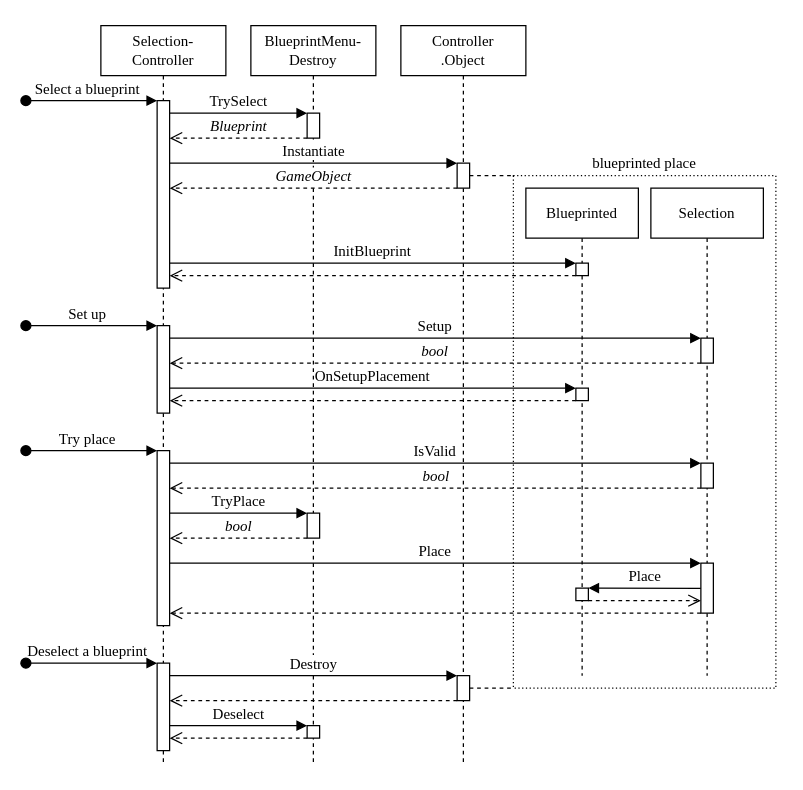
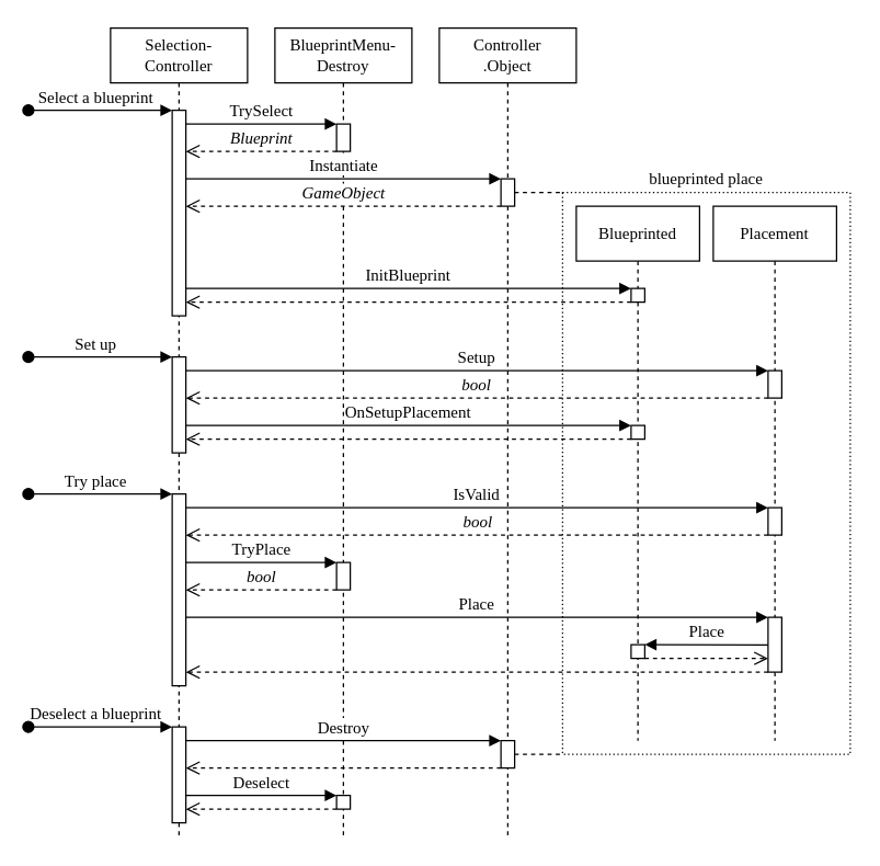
  <mxCell id="0" />
  <mxCell id="1" parent="0" />
  <mxCell id="2" value="" style="rounded=0;whiteSpace=wrap;html=1;fillColor=none;dashed=1;dashPattern=1 2;" parent="1" vertex="1"><mxGeometry x="410" y="140" width="210" height="410" as="geometry" /></mxCell>
  <mxCell id="3" value="Selection-&lt;br&gt;Controller" style="shape=umlLifeline;perimeter=lifelinePerimeter;whiteSpace=wrap;html=1;container=0;dropTarget=0;collapsible=0;recursiveResize=0;outlineConnect=0;portConstraint=eastwest;newEdgeStyle={&quot;edgeStyle&quot;:&quot;elbowEdgeStyle&quot;,&quot;elbow&quot;:&quot;vertical&quot;,&quot;curved&quot;:0,&quot;rounded&quot;:0};fontFamily=&quot;Latin Modern Mono 12&quot;;" parent="1" vertex="1"><mxGeometry x="80" y="20" width="100" height="590" as="geometry" /></mxCell>
  <mxCell id="4" value="" style="html=1;points=[];perimeter=orthogonalPerimeter;outlineConnect=0;targetShapes=umlLifeline;portConstraint=eastwest;newEdgeStyle={&quot;edgeStyle&quot;:&quot;elbowEdgeStyle&quot;,&quot;elbow&quot;:&quot;vertical&quot;,&quot;curved&quot;:0,&quot;rounded&quot;:0};" parent="3" vertex="1"><mxGeometry x="45" y="60" width="10" height="150" as="geometry" /></mxCell>
  <mxCell id="5" value="" style="html=1;points=[];perimeter=orthogonalPerimeter;outlineConnect=0;targetShapes=umlLifeline;portConstraint=eastwest;newEdgeStyle={&quot;edgeStyle&quot;:&quot;elbowEdgeStyle&quot;,&quot;elbow&quot;:&quot;vertical&quot;,&quot;curved&quot;:0,&quot;rounded&quot;:0};" parent="3" vertex="1"><mxGeometry x="45" y="240" width="10" height="70" as="geometry" /></mxCell>
  <mxCell id="6" value="" style="html=1;points=[];perimeter=orthogonalPerimeter;outlineConnect=0;targetShapes=umlLifeline;portConstraint=eastwest;newEdgeStyle={&quot;edgeStyle&quot;:&quot;elbowEdgeStyle&quot;,&quot;elbow&quot;:&quot;vertical&quot;,&quot;curved&quot;:0,&quot;rounded&quot;:0};" parent="3" vertex="1"><mxGeometry x="45" y="340" width="10" height="140" as="geometry" /></mxCell>
  <mxCell id="7" value="" style="html=1;points=[];perimeter=orthogonalPerimeter;outlineConnect=0;targetShapes=umlLifeline;portConstraint=eastwest;newEdgeStyle={&quot;edgeStyle&quot;:&quot;elbowEdgeStyle&quot;,&quot;elbow&quot;:&quot;vertical&quot;,&quot;curved&quot;:0,&quot;rounded&quot;:0};" parent="3" vertex="1"><mxGeometry x="45" y="510" width="10" height="70" as="geometry" /></mxCell>
  <mxCell id="8" value="BlueprintMenu-Destroy" style="shape=umlLifeline;perimeter=lifelinePerimeter;whiteSpace=wrap;html=1;container=0;dropTarget=0;collapsible=0;recursiveResize=0;outlineConnect=0;portConstraint=eastwest;newEdgeStyle={&quot;edgeStyle&quot;:&quot;elbowEdgeStyle&quot;,&quot;elbow&quot;:&quot;vertical&quot;,&quot;curved&quot;:0,&quot;rounded&quot;:0};fontFamily=&quot;Latin Modern Mono 12&quot;;" parent="1" vertex="1"><mxGeometry x="200" y="20" width="100" height="590" as="geometry" /></mxCell>
  <mxCell id="9" value="" style="html=1;points=[];perimeter=orthogonalPerimeter;outlineConnect=0;targetShapes=umlLifeline;portConstraint=eastwest;newEdgeStyle={&quot;edgeStyle&quot;:&quot;elbowEdgeStyle&quot;,&quot;elbow&quot;:&quot;vertical&quot;,&quot;curved&quot;:0,&quot;rounded&quot;:0};" parent="8" vertex="1"><mxGeometry x="45" y="70" width="10" height="20" as="geometry" /></mxCell>
  <mxCell id="10" value="" style="html=1;points=[];perimeter=orthogonalPerimeter;outlineConnect=0;targetShapes=umlLifeline;portConstraint=eastwest;newEdgeStyle={&quot;edgeStyle&quot;:&quot;elbowEdgeStyle&quot;,&quot;elbow&quot;:&quot;vertical&quot;,&quot;curved&quot;:0,&quot;rounded&quot;:0};" parent="8" vertex="1"><mxGeometry x="45" y="390" width="10" height="20" as="geometry" /></mxCell>
  <mxCell id="11" value="" style="html=1;points=[];perimeter=orthogonalPerimeter;outlineConnect=0;targetShapes=umlLifeline;portConstraint=eastwest;newEdgeStyle={&quot;edgeStyle&quot;:&quot;elbowEdgeStyle&quot;,&quot;elbow&quot;:&quot;vertical&quot;,&quot;curved&quot;:0,&quot;rounded&quot;:0};" parent="8" vertex="1"><mxGeometry x="45" y="560" width="10" height="10" as="geometry" /></mxCell>
  <mxCell id="12" value="&lt;font face=&quot;&amp;quot;Latin Modern Mono 12&amp;quot;&quot;&gt;TrySelect&lt;/font&gt;" style="html=1;verticalAlign=bottom;endArrow=block;edgeStyle=elbowEdgeStyle;elbow=vertical;curved=0;rounded=0;fontSize=12;fontFamily=&quot;Latin Modern Regular 12&quot;;" parent="1" edge="1"><mxGeometry x="-0.002" relative="1" as="geometry"><mxPoint x="135" y="90" as="sourcePoint" /><Array as="points"><mxPoint x="210" y="90" /></Array><mxPoint x="245" y="90" as="targetPoint" /><mxPoint as="offset" /></mxGeometry></mxCell>
  <mxCell id="13" value="&lt;font face=&quot;&amp;quot;Latin Modern Mono 12&amp;quot;&quot;&gt;B&lt;/font&gt;&lt;span style=&quot;font-family: &amp;quot;Latin Modern Mono 12&amp;quot;;&quot;&gt;lueprint&lt;/span&gt;" style="html=1;verticalAlign=bottom;endArrow=open;dashed=1;endSize=8;edgeStyle=elbowEdgeStyle;elbow=vertical;curved=0;rounded=0;fontFamily=&quot;Latin Modern Regular 12&quot;;fontSize=12;fontStyle=2" parent="1" edge="1"><mxGeometry relative="1" as="geometry"><mxPoint x="135" y="110" as="targetPoint" /><Array as="points"><mxPoint x="220" y="110" /></Array><mxPoint x="245" y="110" as="sourcePoint" /><mxPoint as="offset" /></mxGeometry></mxCell>
  <mxCell id="14" value="&lt;font&gt;Select a blueprint&lt;/font&gt;" style="html=1;verticalAlign=bottom;startArrow=oval;endArrow=block;startSize=8;edgeStyle=elbowEdgeStyle;elbow=vertical;curved=0;rounded=0;fontFamily=&quot;Latin Modern Regular 12&quot;;fontSize=12;" parent="1" edge="1"><mxGeometry x="-0.059" relative="1" as="geometry"><mxPoint x="20" y="80" as="sourcePoint" /><mxPoint x="125" y="80" as="targetPoint" /><mxPoint as="offset" /></mxGeometry></mxCell>
  <mxCell id="15" value="Blueprinted" style="shape=umlLifeline;perimeter=lifelinePerimeter;whiteSpace=wrap;html=1;container=0;dropTarget=0;collapsible=0;recursiveResize=0;outlineConnect=0;portConstraint=eastwest;newEdgeStyle={&quot;edgeStyle&quot;:&quot;elbowEdgeStyle&quot;,&quot;elbow&quot;:&quot;vertical&quot;,&quot;curved&quot;:0,&quot;rounded&quot;:0};fontFamily=&quot;Latin Modern Mono 12&quot;;" parent="1" vertex="1"><mxGeometry x="420" y="150" width="90" height="390" as="geometry" /></mxCell>
  <mxCell id="16" value="" style="html=1;points=[];perimeter=orthogonalPerimeter;outlineConnect=0;targetShapes=umlLifeline;portConstraint=eastwest;newEdgeStyle={&quot;edgeStyle&quot;:&quot;elbowEdgeStyle&quot;,&quot;elbow&quot;:&quot;vertical&quot;,&quot;curved&quot;:0,&quot;rounded&quot;:0};" parent="15" vertex="1"><mxGeometry x="40" y="60" width="10" height="10" as="geometry" /></mxCell>
  <mxCell id="17" value="" style="html=1;points=[];perimeter=orthogonalPerimeter;outlineConnect=0;targetShapes=umlLifeline;portConstraint=eastwest;newEdgeStyle={&quot;edgeStyle&quot;:&quot;elbowEdgeStyle&quot;,&quot;elbow&quot;:&quot;vertical&quot;,&quot;curved&quot;:0,&quot;rounded&quot;:0};" parent="15" vertex="1"><mxGeometry x="40" y="160" width="10" height="10" as="geometry" /></mxCell>
  <mxCell id="18" value="" style="html=1;points=[];perimeter=orthogonalPerimeter;outlineConnect=0;targetShapes=umlLifeline;portConstraint=eastwest;newEdgeStyle={&quot;edgeStyle&quot;:&quot;elbowEdgeStyle&quot;,&quot;elbow&quot;:&quot;vertical&quot;,&quot;curved&quot;:0,&quot;rounded&quot;:0};" parent="15" vertex="1"><mxGeometry x="40" y="320" width="10" height="10" as="geometry" /></mxCell>
- <mxCell id="19" value="Selection" style="shape=umlLifeline;perimeter=lifelinePerimeter;whiteSpace=wrap;html=1;container=0;dropTarget=0;collapsible=0;recursiveResize=0;outlineConnect=0;portConstraint=eastwest;newEdgeStyle={&quot;edgeStyle&quot;:&quot;elbowEdgeStyle&quot;,&quot;elbow&quot;:&quot;vertical&quot;,&quot;curved&quot;:0,&quot;rounded&quot;:0};fontFamily=&quot;Latin Modern Mono 12&quot;;" parent="1" vertex="1"><mxGeometry x="520" y="150" width="90" height="390" as="geometry" /></mxCell>
+ <mxCell id="19" value="Placement" style="shape=umlLifeline;perimeter=lifelinePerimeter;whiteSpace=wrap;html=1;container=0;dropTarget=0;collapsible=0;recursiveResize=0;outlineConnect=0;portConstraint=eastwest;newEdgeStyle={&quot;edgeStyle&quot;:&quot;elbowEdgeStyle&quot;,&quot;elbow&quot;:&quot;vertical&quot;,&quot;curved&quot;:0,&quot;rounded&quot;:0};fontFamily=&quot;Latin Modern Mono 12&quot;;" parent="1" vertex="1"><mxGeometry x="520" y="150" width="90" height="390" as="geometry" /></mxCell>
  <mxCell id="20" value="" style="html=1;points=[];perimeter=orthogonalPerimeter;outlineConnect=0;targetShapes=umlLifeline;portConstraint=eastwest;newEdgeStyle={&quot;edgeStyle&quot;:&quot;elbowEdgeStyle&quot;,&quot;elbow&quot;:&quot;vertical&quot;,&quot;curved&quot;:0,&quot;rounded&quot;:0};" parent="19" vertex="1"><mxGeometry x="40" y="120" width="10" height="20" as="geometry" /></mxCell>
  <mxCell id="21" value="" style="html=1;points=[];perimeter=orthogonalPerimeter;outlineConnect=0;targetShapes=umlLifeline;portConstraint=eastwest;newEdgeStyle={&quot;edgeStyle&quot;:&quot;elbowEdgeStyle&quot;,&quot;elbow&quot;:&quot;vertical&quot;,&quot;curved&quot;:0,&quot;rounded&quot;:0};" parent="19" vertex="1"><mxGeometry x="40" y="220" width="10" height="20" as="geometry" /></mxCell>
  <mxCell id="22" value="" style="html=1;points=[];perimeter=orthogonalPerimeter;outlineConnect=0;targetShapes=umlLifeline;portConstraint=eastwest;newEdgeStyle={&quot;edgeStyle&quot;:&quot;elbowEdgeStyle&quot;,&quot;elbow&quot;:&quot;vertical&quot;,&quot;curved&quot;:0,&quot;rounded&quot;:0};" parent="19" vertex="1"><mxGeometry x="40" y="300" width="10" height="40" as="geometry" /></mxCell>
  <mxCell id="23" value="blueprinted place" style="text;html=1;align=center;verticalAlign=middle;whiteSpace=wrap;rounded=0;fontFamily=&quot;Latin Modern Regular 12&quot;;" parent="1" vertex="1"><mxGeometry x="410" y="125" width="210" height="10" as="geometry" /></mxCell>
  <mxCell id="24" value="&lt;font face=&quot;&amp;quot;Latin Modern Mono 12&amp;quot;&quot; style=&quot;font-style: normal;&quot;&gt;Instantiate&lt;/font&gt;" style="html=1;verticalAlign=bottom;endArrow=block;edgeStyle=elbowEdgeStyle;elbow=vertical;curved=0;rounded=0;fontSize=12;fontFamily=&quot;Latin Modern Regular 12&quot;;fontStyle=2" parent="1" target="42" edge="1"><mxGeometry x="-0.002" relative="1" as="geometry"><mxPoint x="135" y="130" as="sourcePoint" /><Array as="points"><mxPoint x="210" y="130" /></Array><mxPoint x="320" y="130" as="targetPoint" /><mxPoint as="offset" /></mxGeometry></mxCell>
  <mxCell id="25" value="&lt;font&gt;InitBlueprint&lt;/font&gt;" style="html=1;verticalAlign=bottom;endArrow=block;edgeStyle=elbowEdgeStyle;elbow=vertical;curved=0;rounded=0;fontSize=12;fontFamily=&quot;Latin Modern Mono 12&quot;;" parent="1" edge="1"><mxGeometry x="-0.002" relative="1" as="geometry"><mxPoint x="135" y="210" as="sourcePoint" /><Array as="points"><mxPoint x="210" y="210" /></Array><mxPoint x="460" y="210" as="targetPoint" /><mxPoint as="offset" /></mxGeometry></mxCell>
  <mxCell id="26" value="&lt;font&gt;Set up&lt;/font&gt;" style="html=1;verticalAlign=bottom;startArrow=oval;endArrow=block;startSize=8;edgeStyle=elbowEdgeStyle;elbow=vertical;curved=0;rounded=0;fontFamily=&quot;Latin Modern Regular 12&quot;;fontSize=12;" parent="1" edge="1"><mxGeometry x="-0.059" relative="1" as="geometry"><mxPoint x="20" y="260" as="sourcePoint" /><mxPoint x="125" y="260" as="targetPoint" /><mxPoint as="offset" /></mxGeometry></mxCell>
  <mxCell id="27" value="&lt;font&gt;Setup&lt;/font&gt;" style="html=1;verticalAlign=bottom;endArrow=block;edgeStyle=elbowEdgeStyle;elbow=vertical;curved=0;rounded=0;fontSize=12;fontFamily=&quot;Latin Modern Mono 12&quot;;" parent="1" edge="1"><mxGeometry x="-0.002" relative="1" as="geometry"><mxPoint x="135" y="270" as="sourcePoint" /><Array as="points"><mxPoint x="210" y="270" /></Array><mxPoint x="560" y="270" as="targetPoint" /><mxPoint as="offset" /></mxGeometry></mxCell>
  <mxCell id="28" value="bool" style="html=1;verticalAlign=bottom;endArrow=open;dashed=1;endSize=8;edgeStyle=elbowEdgeStyle;elbow=vertical;curved=0;rounded=0;fontFamily=&quot;Latin Modern Mono 12&quot;;fontSize=12;fontStyle=2" parent="1" source="20" edge="1"><mxGeometry relative="1" as="geometry"><mxPoint x="135" y="290" as="targetPoint" /><Array as="points"><mxPoint x="165" y="290" /></Array><mxPoint x="510" y="245" as="sourcePoint" /></mxGeometry></mxCell>
  <mxCell id="29" value="&lt;font&gt;OnSetupPlacement&lt;/font&gt;" style="html=1;verticalAlign=bottom;endArrow=block;edgeStyle=elbowEdgeStyle;elbow=vertical;curved=0;rounded=0;fontSize=12;fontFamily=&quot;Latin Modern Mono 12&quot;;exitX=0.5;exitY=0.5;exitDx=0;exitDy=0;exitPerimeter=0;" parent="1" edge="1" target="17"><mxGeometry x="-0.002" relative="1" as="geometry"><mxPoint x="135" y="310" as="sourcePoint" /><Array as="points"><mxPoint x="210" y="310" /></Array><mxPoint x="370" y="310" as="targetPoint" /><mxPoint as="offset" /></mxGeometry></mxCell>
  <mxCell id="30" value="&lt;font&gt;Try place&lt;/font&gt;" style="html=1;verticalAlign=bottom;startArrow=oval;endArrow=block;startSize=8;edgeStyle=elbowEdgeStyle;elbow=vertical;curved=0;rounded=0;fontFamily=&quot;Latin Modern Regular 12&quot;;fontSize=12;" parent="1" edge="1"><mxGeometry x="-0.059" relative="1" as="geometry"><mxPoint x="20" y="360" as="sourcePoint" /><mxPoint x="125" y="360" as="targetPoint" /><mxPoint as="offset" /></mxGeometry></mxCell>
  <mxCell id="31" value="&lt;font&gt;Deselect a blueprint&lt;/font&gt;" style="html=1;verticalAlign=bottom;startArrow=oval;endArrow=block;startSize=8;edgeStyle=elbowEdgeStyle;elbow=vertical;curved=0;rounded=0;fontFamily=&quot;Latin Modern Regular 12&quot;;fontSize=12;labelBackgroundColor=none;" parent="1" edge="1"><mxGeometry x="-0.059" relative="1" as="geometry"><mxPoint x="20" y="530" as="sourcePoint" /><mxPoint x="125" y="530" as="targetPoint" /><mxPoint as="offset" /></mxGeometry></mxCell>
  <mxCell id="32" value="&lt;font&gt;Place&lt;/font&gt;" style="html=1;verticalAlign=bottom;endArrow=block;edgeStyle=elbowEdgeStyle;elbow=vertical;curved=0;rounded=0;fontSize=12;fontFamily=&quot;Latin Modern Mono 12&quot;;" parent="1" edge="1"><mxGeometry x="-0.002" relative="1" as="geometry"><mxPoint x="560" y="470.14" as="sourcePoint" /><Array as="points" /><mxPoint x="470" y="470" as="targetPoint" /><mxPoint as="offset" /></mxGeometry></mxCell>
  <mxCell id="33" value="&lt;font&gt;Place&lt;/font&gt;" style="html=1;verticalAlign=bottom;endArrow=block;edgeStyle=elbowEdgeStyle;elbow=vertical;curved=0;rounded=0;fontSize=12;fontFamily=&quot;Latin Modern Mono 12&quot;;" parent="1" edge="1" target="22"><mxGeometry x="-0.002" relative="1" as="geometry"><mxPoint x="135" y="450" as="sourcePoint" /><Array as="points"><mxPoint x="210" y="450" /></Array><mxPoint x="460" y="450" as="targetPoint" /><mxPoint as="offset" /></mxGeometry></mxCell>
  <mxCell id="34" value="&lt;font face=&quot;&amp;quot;Latin Modern Mono 12&amp;quot;&quot;&gt;IsValid&lt;/font&gt;" style="html=1;verticalAlign=bottom;endArrow=block;edgeStyle=elbowEdgeStyle;elbow=vertical;curved=0;rounded=0;fontSize=12;fontFamily=&quot;Latin Modern Regular 12&quot;;" parent="1" target="21" edge="1"><mxGeometry x="-0.002" relative="1" as="geometry"><mxPoint x="135" y="370" as="sourcePoint" /><Array as="points"><mxPoint x="210" y="370" /></Array><mxPoint x="565" y="350" as="targetPoint" /><mxPoint as="offset" /></mxGeometry></mxCell>
  <mxCell id="35" value="bool" style="html=1;verticalAlign=bottom;endArrow=open;dashed=1;endSize=8;edgeStyle=elbowEdgeStyle;elbow=vertical;curved=0;rounded=0;fontFamily=&quot;Latin Modern Mono 12&quot;;fontSize=12;fontStyle=2" parent="1" edge="1" source="21"><mxGeometry x="-0.001" relative="1" as="geometry"><mxPoint x="135" y="390" as="targetPoint" /><Array as="points"><mxPoint x="220" y="390" /></Array><mxPoint x="470" y="390" as="sourcePoint" /><mxPoint as="offset" /></mxGeometry></mxCell>
  <mxCell id="36" value="&lt;font face=&quot;&amp;quot;Latin Modern Mono 12&amp;quot;&quot;&gt;TryPlace&lt;/font&gt;" style="html=1;verticalAlign=bottom;endArrow=block;edgeStyle=elbowEdgeStyle;elbow=vertical;curved=0;rounded=0;fontSize=12;fontFamily=&quot;Latin Modern Regular 12&quot;;" parent="1" edge="1"><mxGeometry x="-0.002" relative="1" as="geometry"><mxPoint x="135" y="410" as="sourcePoint" /><Array as="points"><mxPoint x="210" y="410" /></Array><mxPoint x="245" y="410" as="targetPoint" /><mxPoint as="offset" /></mxGeometry></mxCell>
  <mxCell id="37" value="bool" style="html=1;verticalAlign=bottom;endArrow=open;dashed=1;endSize=8;edgeStyle=elbowEdgeStyle;elbow=vertical;curved=0;rounded=0;fontFamily=&quot;Latin Modern Mono 12&quot;;fontSize=12;fontStyle=2" parent="1" edge="1"><mxGeometry relative="1" as="geometry"><mxPoint x="135" y="430" as="targetPoint" /><Array as="points"><mxPoint x="220" y="430" /></Array><mxPoint x="245" y="430" as="sourcePoint" /></mxGeometry></mxCell>
  <mxCell id="38" value="&lt;font face=&quot;&amp;quot;Latin Modern Mono 12&amp;quot;&quot;&gt;Destroy&lt;/font&gt;" style="html=1;verticalAlign=bottom;endArrow=block;edgeStyle=elbowEdgeStyle;elbow=vertical;curved=0;rounded=0;fontSize=12;fontFamily=&quot;Latin Modern Regular 12&quot;;" parent="1" edge="1" target="43"><mxGeometry x="-0.002" relative="1" as="geometry"><mxPoint x="135" y="540" as="sourcePoint" /><Array as="points"><mxPoint x="210" y="540" /></Array><mxPoint x="320" y="540" as="targetPoint" /><mxPoint as="offset" /></mxGeometry></mxCell>
  <mxCell id="39" value="&lt;font face=&quot;&amp;quot;Latin Modern Mono 12&amp;quot;&quot;&gt;Deselect&lt;/font&gt;" style="html=1;verticalAlign=bottom;endArrow=block;edgeStyle=elbowEdgeStyle;elbow=vertical;curved=0;rounded=0;fontSize=12;fontFamily=&quot;Latin Modern Regular 12&quot;;" parent="1" edge="1"><mxGeometry x="-0.002" relative="1" as="geometry"><mxPoint x="135" y="580" as="sourcePoint" /><Array as="points"><mxPoint x="210" y="580" /></Array><mxPoint x="245" y="580" as="targetPoint" /><mxPoint as="offset" /></mxGeometry></mxCell>
  <mxCell id="40" value="GameObject" style="html=1;verticalAlign=bottom;endArrow=open;dashed=1;endSize=8;edgeStyle=elbowEdgeStyle;elbow=vertical;curved=0;rounded=0;fontFamily=&quot;Latin Modern Mono 12&quot;;fontSize=12;fontStyle=2" edge="1" parent="1" target="4"><mxGeometry relative="1" as="geometry"><mxPoint x="220" y="150" as="targetPoint" /><Array as="points"><mxPoint x="300" y="150" /></Array><mxPoint x="365" y="150" as="sourcePoint" /></mxGeometry></mxCell>
  <mxCell id="41" value="Controller&lt;br&gt;.Object" style="shape=umlLifeline;perimeter=lifelinePerimeter;whiteSpace=wrap;html=1;container=0;dropTarget=0;collapsible=0;recursiveResize=0;outlineConnect=0;portConstraint=eastwest;newEdgeStyle={&quot;edgeStyle&quot;:&quot;elbowEdgeStyle&quot;,&quot;elbow&quot;:&quot;vertical&quot;,&quot;curved&quot;:0,&quot;rounded&quot;:0};fontFamily=&quot;Latin Modern Mono 12&quot;;" vertex="1" parent="1"><mxGeometry x="320" y="20" width="100" height="590" as="geometry" /></mxCell>
  <mxCell id="42" value="" style="html=1;points=[];perimeter=orthogonalPerimeter;outlineConnect=0;targetShapes=umlLifeline;portConstraint=eastwest;newEdgeStyle={&quot;edgeStyle&quot;:&quot;elbowEdgeStyle&quot;,&quot;elbow&quot;:&quot;vertical&quot;,&quot;curved&quot;:0,&quot;rounded&quot;:0};" vertex="1" parent="41"><mxGeometry x="45" y="110" width="10" height="20" as="geometry" /></mxCell>
  <mxCell id="43" value="" style="html=1;points=[];perimeter=orthogonalPerimeter;outlineConnect=0;targetShapes=umlLifeline;portConstraint=eastwest;newEdgeStyle={&quot;edgeStyle&quot;:&quot;elbowEdgeStyle&quot;,&quot;elbow&quot;:&quot;vertical&quot;,&quot;curved&quot;:0,&quot;rounded&quot;:0};" vertex="1" parent="41"><mxGeometry x="45" y="520" width="10" height="20" as="geometry" /></mxCell>
  <mxCell id="44" value="" style="endArrow=none;dashed=1;html=1;rounded=0;" edge="1" parent="1"><mxGeometry width="50" height="50" relative="1" as="geometry"><mxPoint x="375" y="140" as="sourcePoint" /><mxPoint x="410" y="140" as="targetPoint" /></mxGeometry></mxCell>
  <mxCell id="45" value="" style="html=1;verticalAlign=bottom;endArrow=open;dashed=1;endSize=8;edgeStyle=elbowEdgeStyle;elbow=vertical;curved=0;rounded=0;fontFamily=&quot;Latin Modern Mono 12&quot;;fontSize=12;fontStyle=2" edge="1" parent="1" source="16"><mxGeometry relative="1" as="geometry"><mxPoint x="135" y="220" as="targetPoint" /><Array as="points"><mxPoint x="300" y="220" /></Array><mxPoint x="365" y="220" as="sourcePoint" /></mxGeometry></mxCell>
  <mxCell id="46" value="" style="html=1;verticalAlign=bottom;endArrow=open;dashed=1;endSize=8;edgeStyle=elbowEdgeStyle;elbow=vertical;curved=0;rounded=0;fontFamily=&quot;Latin Modern Mono 12&quot;;fontSize=12;fontStyle=2" edge="1" parent="1"><mxGeometry relative="1" as="geometry"><mxPoint x="135" y="320" as="targetPoint" /><Array as="points"><mxPoint x="300" y="320" /></Array><mxPoint x="460" y="320" as="sourcePoint" /></mxGeometry></mxCell>
  <mxCell id="47" value="" style="html=1;verticalAlign=bottom;endArrow=open;dashed=1;endSize=8;edgeStyle=elbowEdgeStyle;elbow=vertical;curved=0;rounded=0;fontFamily=&quot;Latin Modern Mono 12&quot;;fontSize=12;fontStyle=2" edge="1" parent="1"><mxGeometry relative="1" as="geometry"><mxPoint x="560" y="480" as="targetPoint" /><Array as="points"><mxPoint x="500" y="480" /></Array><mxPoint x="470" y="480" as="sourcePoint" /></mxGeometry></mxCell>
  <mxCell id="48" value="" style="html=1;verticalAlign=bottom;endArrow=open;dashed=1;endSize=8;edgeStyle=elbowEdgeStyle;elbow=vertical;curved=0;rounded=0;fontFamily=&quot;Latin Modern Mono 12&quot;;fontSize=12;fontStyle=2" edge="1" parent="1"><mxGeometry x="-0.001" relative="1" as="geometry"><mxPoint x="135" y="490" as="targetPoint" /><Array as="points"><mxPoint x="220" y="490" /></Array><mxPoint x="560" y="490" as="sourcePoint" /><mxPoint as="offset" /></mxGeometry></mxCell>
  <mxCell id="49" value="" style="html=1;verticalAlign=bottom;endArrow=open;dashed=1;endSize=8;edgeStyle=elbowEdgeStyle;elbow=vertical;curved=0;rounded=0;fontFamily=&quot;Latin Modern Mono 12&quot;;fontSize=12;fontStyle=2" edge="1" parent="1"><mxGeometry relative="1" as="geometry"><mxPoint x="135" y="560" as="targetPoint" /><Array as="points"><mxPoint x="300" y="560" /></Array><mxPoint x="365" y="560" as="sourcePoint" /></mxGeometry></mxCell>
  <mxCell id="50" value="" style="endArrow=none;dashed=1;html=1;rounded=0;" edge="1" parent="1"><mxGeometry width="50" height="50" relative="1" as="geometry"><mxPoint x="375" y="550" as="sourcePoint" /><mxPoint x="410" y="550" as="targetPoint" /></mxGeometry></mxCell>
  <mxCell id="51" value="" style="html=1;verticalAlign=bottom;endArrow=open;dashed=1;endSize=8;edgeStyle=elbowEdgeStyle;elbow=vertical;curved=0;rounded=0;fontFamily=&quot;Latin Modern Mono 12&quot;;fontSize=12;fontStyle=2" edge="1" parent="1"><mxGeometry relative="1" as="geometry"><mxPoint x="135" y="590" as="targetPoint" /><Array as="points"><mxPoint x="220" y="590" /></Array><mxPoint x="245" y="590" as="sourcePoint" /></mxGeometry></mxCell>
